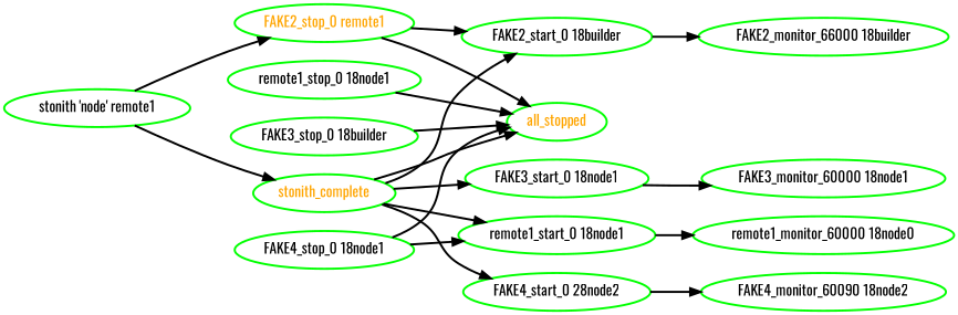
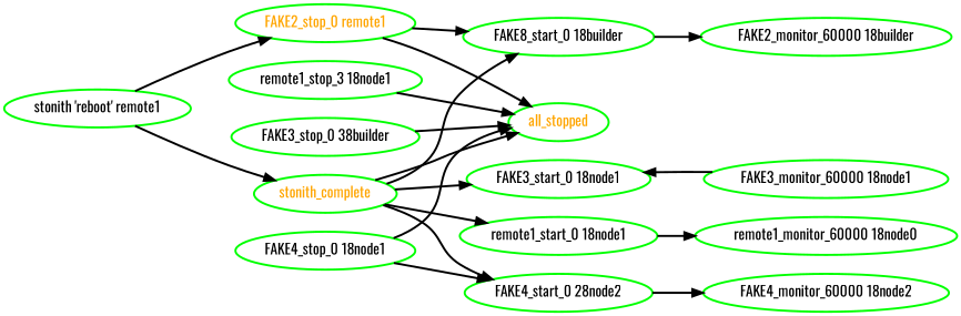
  digraph {
    fontname=Oswald
    rankdir=LR
    node [color=green fontcolor=black fontname=Oswald style=bold]
    edge [fontname=Oswald style=bold]
-   "FAKE2_start_0 18builder"
-   "FAKE2_monitor_60000 18builder" [label="FAKE2_monitor_66000 18builder"]
+   "FAKE2_start_0 18builder" [label="FAKE8_start_0 18builder"]
+   "FAKE2_monitor_60000 18builder"
    "FAKE2_stop_0 remote1" [fontcolor=orange]
    all_stopped [fontcolor=orange]
    "FAKE3_start_0 18node1"
    "FAKE3_monitor_60000 18node1"
-   "FAKE3_stop_0 18builder"
+   "FAKE3_stop_0 18builder" [label="FAKE3_stop_0 38builder"]
    n8 [label="FAKE4_start_0 28node2"]
-   "FAKE4_monitor_60000 18node2" [label="FAKE4_monitor_60090 18node2"]
+   "FAKE4_monitor_60000 18node2"
    "FAKE4_stop_0 18node1"
    n11 [label="remote1_monitor_60000 18node0"]
    "remote1_start_0 18node1"
-   "remote1_stop_0 18node1"
-   "stonith 'reboot' remote1" [label="stonith 'node' remote1"]
+   "remote1_stop_0 18node1" [label="remote1_stop_3 18node1"]
+   "stonith 'reboot' remote1"
    stonith_complete [fontcolor=orange]
    "FAKE2_start_0 18builder" -> "FAKE2_monitor_60000 18builder"
    "FAKE2_stop_0 remote1" -> "FAKE2_start_0 18builder"
    "FAKE2_stop_0 remote1" -> all_stopped
-   "FAKE3_start_0 18node1" -> "FAKE3_monitor_60000 18node1"
+   "FAKE3_monitor_60000 18node1" -> "FAKE3_start_0 18node1"
    "FAKE3_stop_0 18builder" -> all_stopped
    n8 -> "FAKE4_monitor_60000 18node2"
    "FAKE4_stop_0 18node1" -> all_stopped
-   "FAKE4_stop_0 18node1" -> "remote1_start_0 18node1"
+   "FAKE4_stop_0 18node1" -> n8
    "remote1_start_0 18node1" -> n11
    "remote1_stop_0 18node1" -> all_stopped
    "stonith 'reboot' remote1" -> "FAKE2_stop_0 remote1"
    "stonith 'reboot' remote1" -> stonith_complete
    stonith_complete -> "FAKE2_start_0 18builder"
    stonith_complete -> all_stopped
    stonith_complete -> "FAKE3_start_0 18node1"
    stonith_complete -> n8
    stonith_complete -> "remote1_start_0 18node1"
  }
